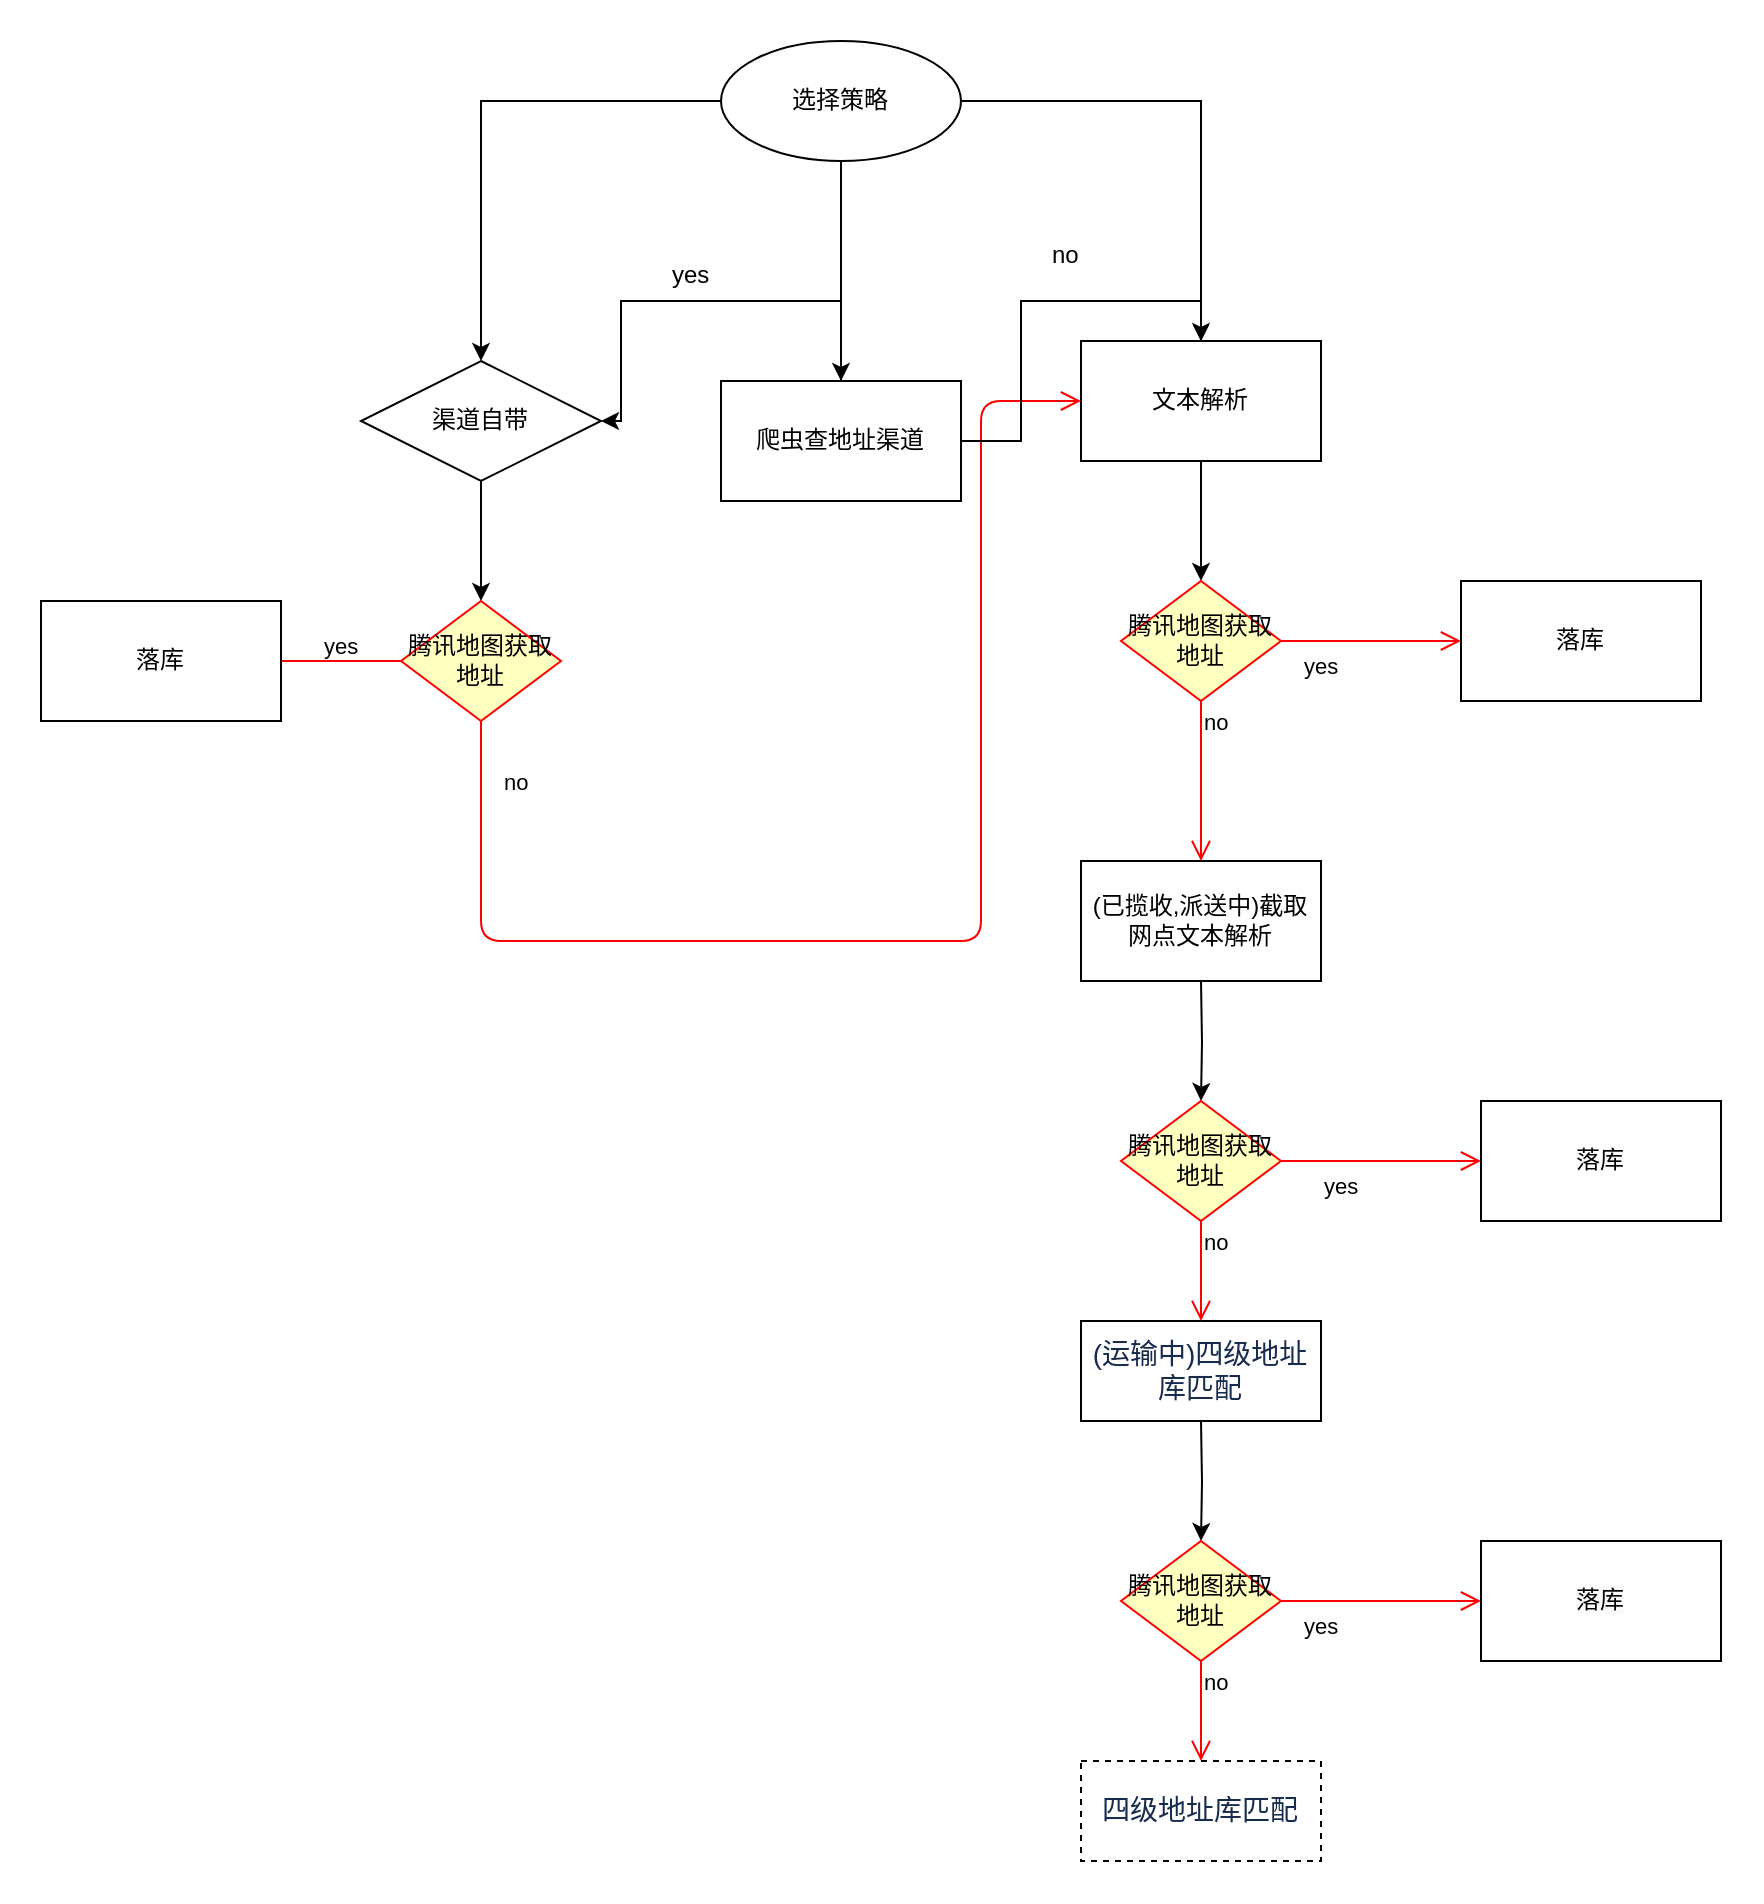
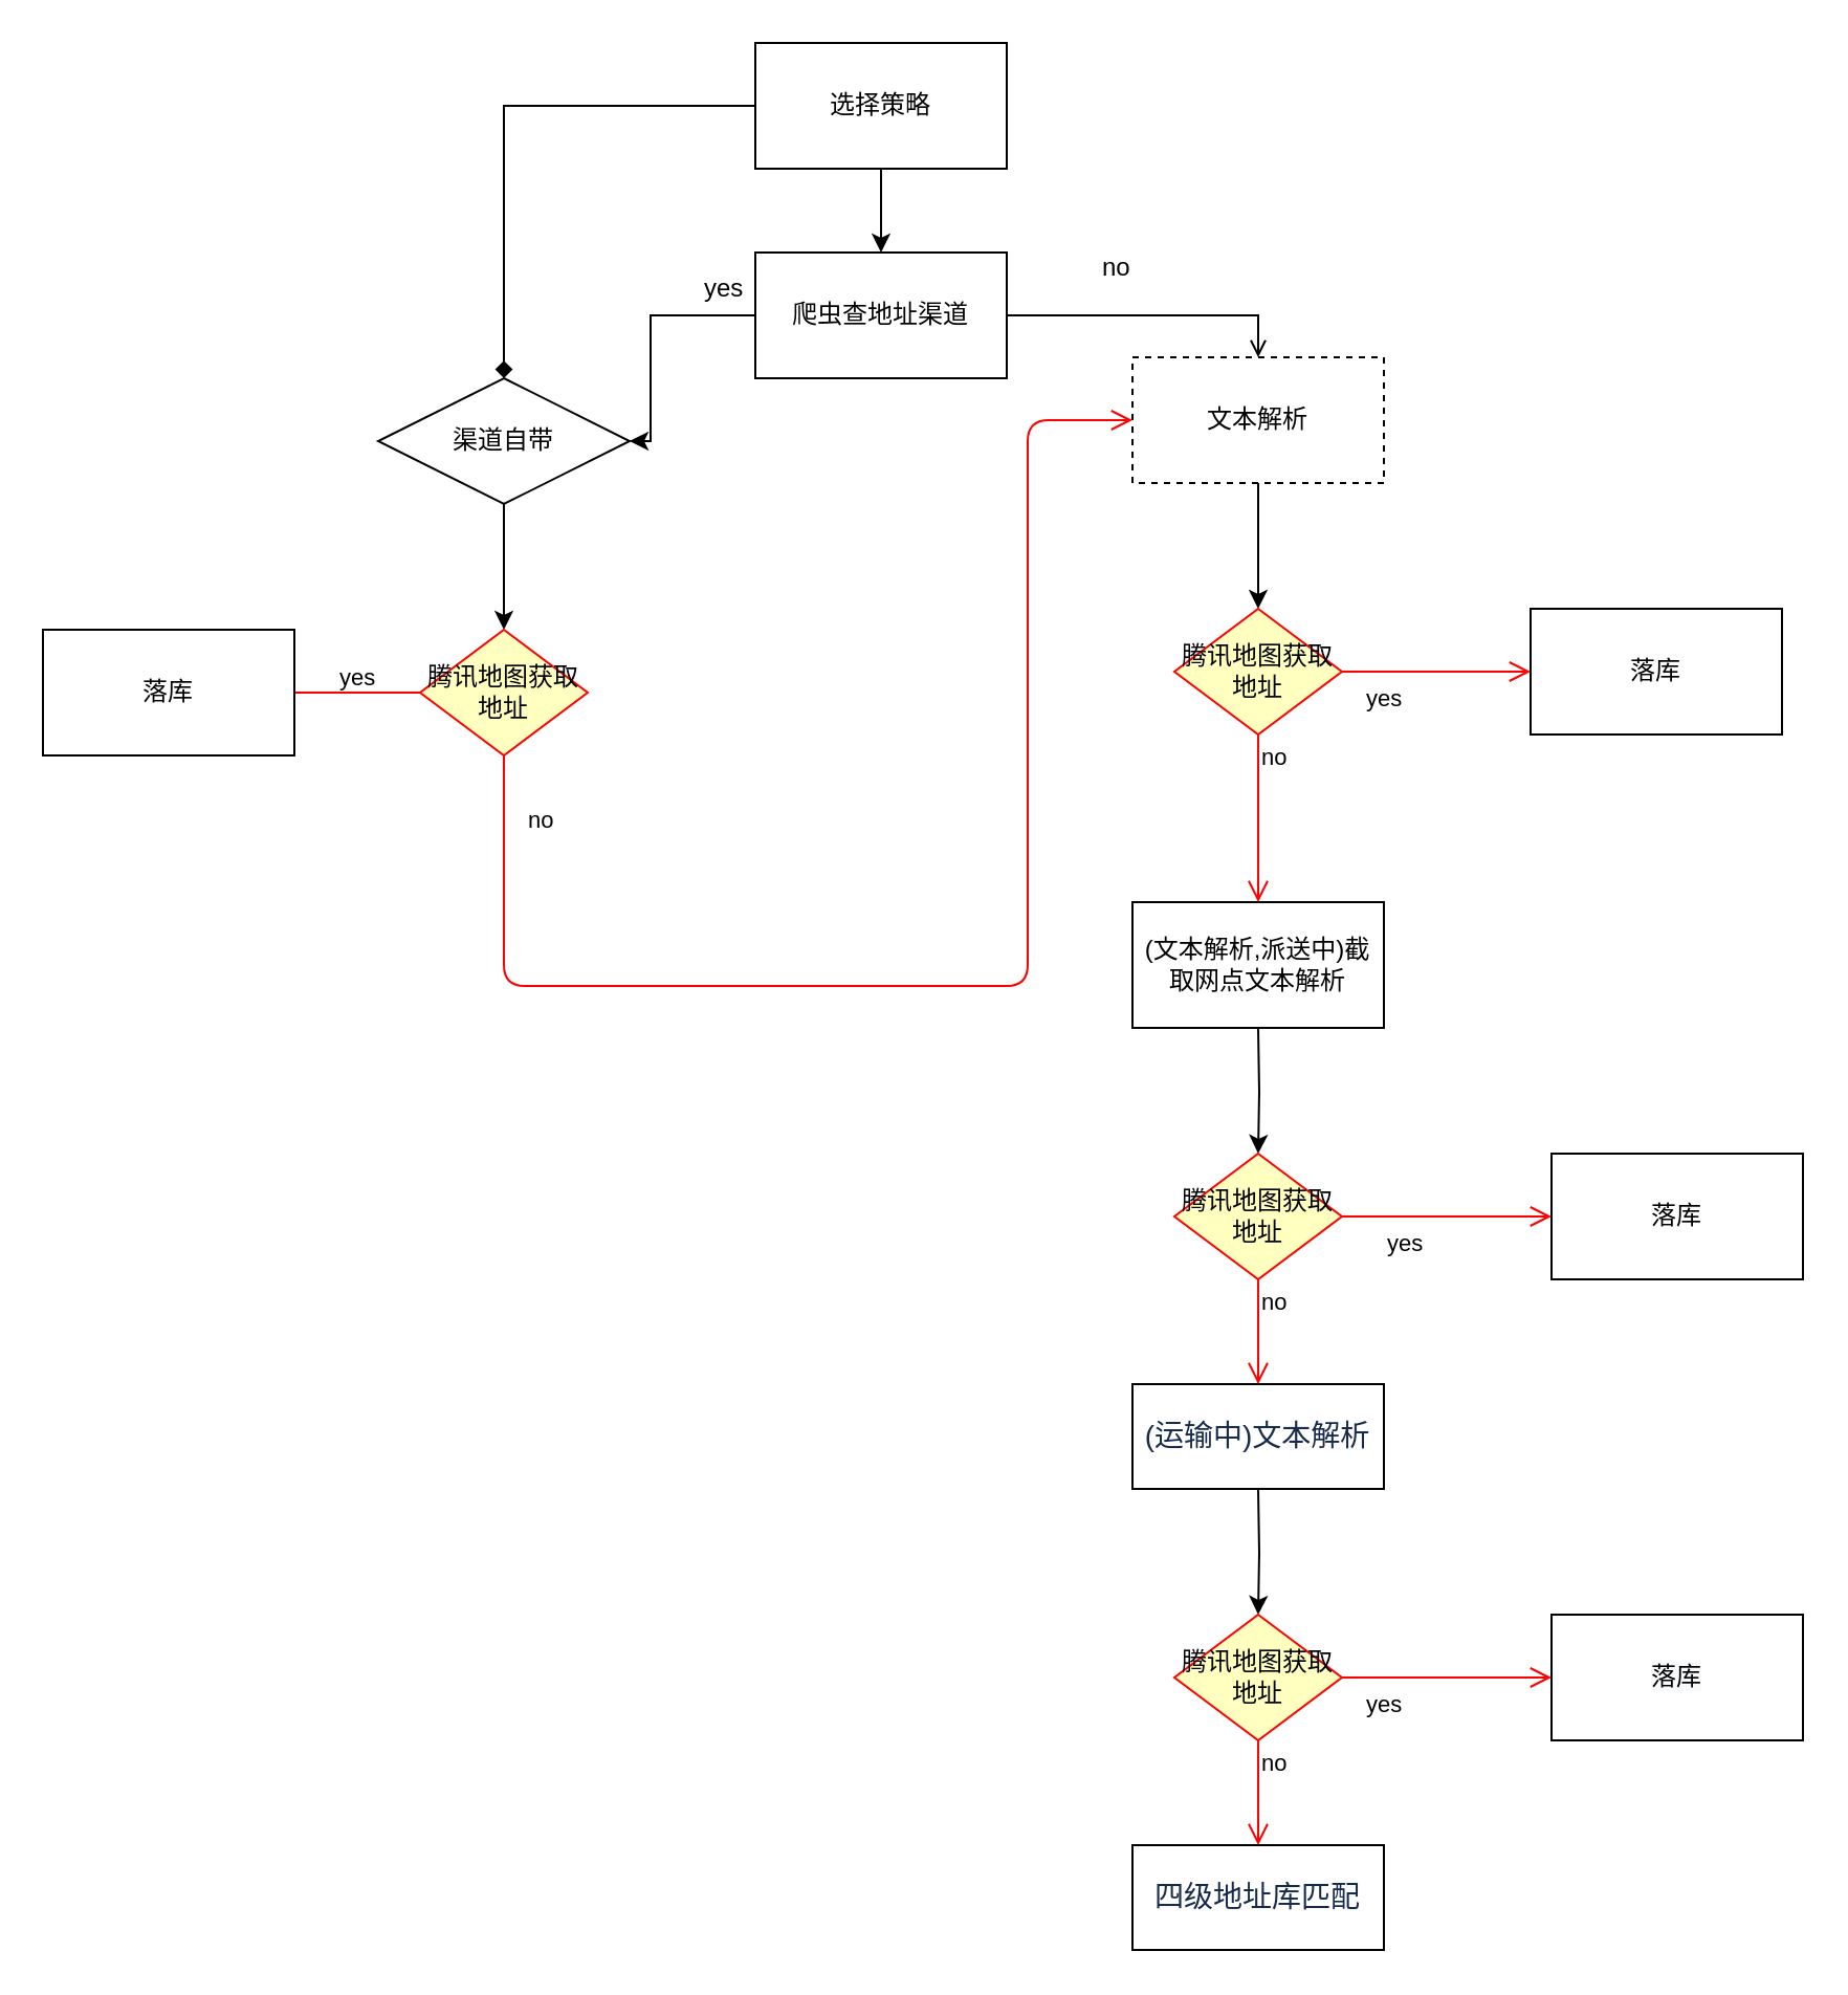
  <mxCell id="0" />
  <mxCell id="1" parent="0" />
- <mxCell id="2" style="edgeStyle=orthogonalEdgeStyle;rounded=0;orthogonalLoop=1;jettySize=auto;html=1;" edge="1" parent="1" source="5" target="7"><mxGeometry relative="1" as="geometry" /></mxCell>
- <mxCell id="3" style="edgeStyle=orthogonalEdgeStyle;rounded=0;orthogonalLoop=1;jettySize=auto;html=1;" edge="1" parent="1" source="5" target="9"><mxGeometry relative="1" as="geometry" /></mxCell>
+ <mxCell id="2" style="edgeStyle=orthogonalEdgeStyle;rounded=0;orthogonalLoop=1;jettySize=auto;html=1;endArrow=diamond;" edge="1" parent="1" source="5" target="7"><mxGeometry relative="1" as="geometry" /></mxCell>
  <mxCell id="4" style="edgeStyle=orthogonalEdgeStyle;rounded=0;orthogonalLoop=1;jettySize=auto;html=1;" edge="1" parent="1" source="5" target="33"><mxGeometry relative="1" as="geometry" /></mxCell>
- <mxCell id="5" value="&lt;span&gt;选择策略&lt;/span&gt;" style="ellipse;whiteSpace=wrap;html=1;" vertex="1" parent="1"><mxGeometry x="360" y="20" width="120" height="60" as="geometry" /></mxCell>
+ <mxCell id="5" value="&lt;span&gt;选择策略&lt;/span&gt;" style="rounded=0;whiteSpace=wrap;html=1;" vertex="1" parent="1"><mxGeometry x="360" y="20" width="120" height="60" as="geometry" /></mxCell>
  <mxCell id="6" style="edgeStyle=orthogonalEdgeStyle;rounded=0;orthogonalLoop=1;jettySize=auto;html=1;" edge="1" parent="1" source="7" target="27"><mxGeometry relative="1" as="geometry" /></mxCell>
  <mxCell id="7" value="渠道自带" style="rhombus;whiteSpace=wrap;html=1;" vertex="1" parent="1"><mxGeometry x="180" y="180" width="120" height="60" as="geometry" /></mxCell>
  <mxCell id="8" style="edgeStyle=orthogonalEdgeStyle;rounded=0;orthogonalLoop=1;jettySize=auto;html=1;" edge="1" parent="1" source="9" target="11"><mxGeometry relative="1" as="geometry" /></mxCell>
- <mxCell id="9" value="文本解析" style="rounded=0;whiteSpace=wrap;html=1;" vertex="1" parent="1"><mxGeometry x="540" y="170" width="120" height="60" as="geometry" /></mxCell>
- <mxCell id="10" value="(已揽收,派送中)截取网点文本解析" style="rounded=0;whiteSpace=wrap;html=1;" vertex="1" parent="1"><mxGeometry x="540" y="430" width="120" height="60" as="geometry" /></mxCell>
+ <mxCell id="9" value="文本解析" style="rounded=0;whiteSpace=wrap;html=1;dashed=1;" vertex="1" parent="1"><mxGeometry x="540" y="170" width="120" height="60" as="geometry" /></mxCell>
+ <mxCell id="10" value="(文本解析,派送中)截取网点文本解析" style="rounded=0;whiteSpace=wrap;html=1;" vertex="1" parent="1"><mxGeometry x="540" y="430" width="120" height="60" as="geometry" /></mxCell>
  <mxCell id="11" value="腾讯地图获取地址" style="rhombus;whiteSpace=wrap;html=1;fillColor=#ffffc0;strokeColor=#ff0000;" vertex="1" parent="1"><mxGeometry x="560" y="290" width="80" height="60" as="geometry" /></mxCell>
  <mxCell id="12" value="no" style="edgeStyle=orthogonalEdgeStyle;html=1;align=left;verticalAlign=bottom;endArrow=open;endSize=8;strokeColor=#ff0000;entryX=0;entryY=0.5;entryDx=0;entryDy=0;" edge="1" source="11" parent="1" target="14"><mxGeometry x="-1" y="-64" relative="1" as="geometry"><mxPoint x="690" y="310" as="targetPoint" /><mxPoint x="-40" y="-14" as="offset" /></mxGeometry></mxCell>
  <mxCell id="13" value="yes" style="edgeStyle=orthogonalEdgeStyle;html=1;align=left;verticalAlign=top;endArrow=open;endSize=8;strokeColor=#ff0000;entryX=0.5;entryY=0;entryDx=0;entryDy=0;" edge="1" source="11" parent="1" target="10"><mxGeometry x="-1" y="58" relative="1" as="geometry"><mxPoint x="530" y="330" as="targetPoint" /><mxPoint x="-8" y="-30" as="offset" /></mxGeometry></mxCell>
  <mxCell id="14" value="&lt;span&gt;落库&lt;/span&gt;" style="rounded=0;whiteSpace=wrap;html=1;" vertex="1" parent="1"><mxGeometry x="730" y="290" width="120" height="60" as="geometry" /></mxCell>
  <mxCell id="15" style="edgeStyle=orthogonalEdgeStyle;rounded=0;orthogonalLoop=1;jettySize=auto;html=1;" edge="1" parent="1" target="17"><mxGeometry relative="1" as="geometry"><mxPoint x="600" y="490" as="sourcePoint" /></mxGeometry></mxCell>
- <mxCell id="16" value="&lt;span style=&quot;color: rgb(23 , 43 , 77) ; font-family: , , &amp;#34;segoe ui&amp;#34; , &amp;#34;roboto&amp;#34; , &amp;#34;oxygen&amp;#34; , &amp;#34;ubuntu&amp;#34; , &amp;#34;fira sans&amp;#34; , &amp;#34;droid sans&amp;#34; , &amp;#34;helvetica neue&amp;#34; , sans-serif ; font-size: 14px ; text-align: left ; background-color: rgb(255 , 255 , 255)&quot;&gt;(运输中)四级地址库匹配&lt;/span&gt;" style="rounded=0;whiteSpace=wrap;html=1;" vertex="1" parent="1"><mxGeometry x="540" y="660" width="120" height="50" as="geometry" /></mxCell>
+ <mxCell id="16" value="&lt;span style=&quot;color: rgb(23 , 43 , 77) ; font-family: , , &amp;#34;segoe ui&amp;#34; , &amp;#34;roboto&amp;#34; , &amp;#34;oxygen&amp;#34; , &amp;#34;ubuntu&amp;#34; , &amp;#34;fira sans&amp;#34; , &amp;#34;droid sans&amp;#34; , &amp;#34;helvetica neue&amp;#34; , sans-serif ; font-size: 14px ; text-align: left ; background-color: rgb(255 , 255 , 255)&quot;&gt;(运输中)文本解析&lt;/span&gt;" style="rounded=0;whiteSpace=wrap;html=1;" vertex="1" parent="1"><mxGeometry x="540" y="660" width="120" height="50" as="geometry" /></mxCell>
  <mxCell id="17" value="腾讯地图获取地址" style="rhombus;whiteSpace=wrap;html=1;fillColor=#ffffc0;strokeColor=#ff0000;" vertex="1" parent="1"><mxGeometry x="560" y="550" width="80" height="60" as="geometry" /></mxCell>
  <mxCell id="18" value="no" style="edgeStyle=orthogonalEdgeStyle;html=1;align=left;verticalAlign=bottom;endArrow=open;endSize=8;strokeColor=#ff0000;entryX=0;entryY=0.5;entryDx=0;entryDy=0;" edge="1" parent="1" source="17" target="20"><mxGeometry x="-1" y="-64" relative="1" as="geometry"><mxPoint x="740" y="570" as="targetPoint" /><mxPoint x="-40" y="-14" as="offset" /></mxGeometry></mxCell>
  <mxCell id="19" value="yes" style="edgeStyle=orthogonalEdgeStyle;html=1;align=left;verticalAlign=top;endArrow=open;endSize=8;strokeColor=#ff0000;entryX=0.5;entryY=0;entryDx=0;entryDy=0;" edge="1" parent="1" source="17" target="16"><mxGeometry x="-1" y="67" relative="1" as="geometry"><mxPoint x="580" y="590" as="targetPoint" /><mxPoint x="-7" y="-30" as="offset" /></mxGeometry></mxCell>
  <mxCell id="20" value="落库" style="rounded=0;whiteSpace=wrap;html=1;" vertex="1" parent="1"><mxGeometry x="740" y="550" width="120" height="60" as="geometry" /></mxCell>
  <mxCell id="21" style="edgeStyle=orthogonalEdgeStyle;rounded=0;orthogonalLoop=1;jettySize=auto;html=1;" edge="1" parent="1" target="23"><mxGeometry relative="1" as="geometry"><mxPoint x="600" y="710" as="sourcePoint" /></mxGeometry></mxCell>
- <mxCell id="22" value="&lt;span style=&quot;color: rgb(23 , 43 , 77) ; font-family: , , &amp;#34;segoe ui&amp;#34; , &amp;#34;roboto&amp;#34; , &amp;#34;oxygen&amp;#34; , &amp;#34;ubuntu&amp;#34; , &amp;#34;fira sans&amp;#34; , &amp;#34;droid sans&amp;#34; , &amp;#34;helvetica neue&amp;#34; , sans-serif ; font-size: 14px ; text-align: left ; background-color: rgb(255 , 255 , 255)&quot;&gt;四级地址库匹配&lt;/span&gt;" style="rounded=0;whiteSpace=wrap;html=1;dashed=1;" vertex="1" parent="1"><mxGeometry x="540" y="880" width="120" height="50" as="geometry" /></mxCell>
+ <mxCell id="22" value="&lt;span style=&quot;color: rgb(23 , 43 , 77) ; font-family: , , &amp;#34;segoe ui&amp;#34; , &amp;#34;roboto&amp;#34; , &amp;#34;oxygen&amp;#34; , &amp;#34;ubuntu&amp;#34; , &amp;#34;fira sans&amp;#34; , &amp;#34;droid sans&amp;#34; , &amp;#34;helvetica neue&amp;#34; , sans-serif ; font-size: 14px ; text-align: left ; background-color: rgb(255 , 255 , 255)&quot;&gt;四级地址库匹配&lt;/span&gt;" style="rounded=0;whiteSpace=wrap;html=1;" vertex="1" parent="1"><mxGeometry x="540" y="880" width="120" height="50" as="geometry" /></mxCell>
  <mxCell id="23" value="腾讯地图获取地址" style="rhombus;whiteSpace=wrap;html=1;fillColor=#ffffc0;strokeColor=#ff0000;" vertex="1" parent="1"><mxGeometry x="560" y="770" width="80" height="60" as="geometry" /></mxCell>
  <mxCell id="24" value="no" style="edgeStyle=orthogonalEdgeStyle;html=1;align=left;verticalAlign=bottom;endArrow=open;endSize=8;strokeColor=#ff0000;entryX=0;entryY=0.5;entryDx=0;entryDy=0;" edge="1" parent="1" source="23" target="26"><mxGeometry x="-1" y="-64" relative="1" as="geometry"><mxPoint x="740" y="790" as="targetPoint" /><mxPoint x="-40" y="-14" as="offset" /></mxGeometry></mxCell>
  <mxCell id="25" value="yes" style="edgeStyle=orthogonalEdgeStyle;html=1;align=left;verticalAlign=top;endArrow=open;endSize=8;strokeColor=#ff0000;entryX=0.5;entryY=0;entryDx=0;entryDy=0;" edge="1" parent="1" source="23" target="22"><mxGeometry x="-1" y="58" relative="1" as="geometry"><mxPoint x="580" y="810" as="targetPoint" /><mxPoint x="-8" y="-30" as="offset" /></mxGeometry></mxCell>
  <mxCell id="26" value="&lt;meta charset=&quot;utf-8&quot;&gt;&lt;span style=&quot;color: rgb(0, 0, 0); font-family: helvetica; font-size: 12px; font-style: normal; font-weight: 400; letter-spacing: normal; text-align: center; text-indent: 0px; text-transform: none; word-spacing: 0px; background-color: rgb(248, 249, 250); display: inline; float: none;&quot;&gt;落库&lt;/span&gt;" style="rounded=0;whiteSpace=wrap;html=1;" vertex="1" parent="1"><mxGeometry x="740" y="770" width="120" height="60" as="geometry" /></mxCell>
  <mxCell id="27" value="腾讯地图获取地址" style="rhombus;whiteSpace=wrap;html=1;fillColor=#ffffc0;strokeColor=#ff0000;" vertex="1" parent="1"><mxGeometry x="200" y="300" width="80" height="60" as="geometry" /></mxCell>
  <mxCell id="28" value="no" style="edgeStyle=orthogonalEdgeStyle;html=1;align=left;verticalAlign=bottom;endArrow=open;endSize=8;strokeColor=#ff0000;" edge="1" parent="1" source="27"><mxGeometry x="-1" y="86" relative="1" as="geometry"><mxPoint x="70" y="330" as="targetPoint" /><mxPoint x="50" y="-16" as="offset" /></mxGeometry></mxCell>
  <mxCell id="29" value="yes" style="edgeStyle=orthogonalEdgeStyle;html=1;align=left;verticalAlign=top;endArrow=open;endSize=8;strokeColor=#ff0000;entryX=0;entryY=0.5;entryDx=0;entryDy=0;" edge="1" parent="1" source="27" target="9"><mxGeometry x="-1" y="-94" relative="1" as="geometry"><mxPoint x="290" y="400" as="targetPoint" /><mxPoint x="14" y="-50" as="offset" /><Array as="points"><mxPoint x="240" y="470" /><mxPoint x="490" y="470" /><mxPoint x="490" y="200" /></Array></mxGeometry></mxCell>
  <mxCell id="30" value="落库" style="rounded=0;whiteSpace=wrap;html=1;" vertex="1" parent="1"><mxGeometry x="20" y="300" width="120" height="60" as="geometry" /></mxCell>
  <mxCell id="31" style="edgeStyle=orthogonalEdgeStyle;rounded=0;orthogonalLoop=1;jettySize=auto;html=1;entryX=1;entryY=0.5;entryDx=0;entryDy=0;" edge="1" parent="1" source="33" target="7"><mxGeometry relative="1" as="geometry"><Array as="points"><mxPoint x="310" y="150" /><mxPoint x="310" y="210" /></Array></mxGeometry></mxCell>
  <mxCell id="32" style="edgeStyle=orthogonalEdgeStyle;rounded=0;orthogonalLoop=1;jettySize=auto;html=1;entryX=0.5;entryY=0;entryDx=0;entryDy=0;endArrow=open;" edge="1" parent="1" source="33" target="9"><mxGeometry relative="1" as="geometry" /></mxCell>
- <mxCell id="33" value="爬虫查地址渠道" style="rounded=0;whiteSpace=wrap;html=1;" vertex="1" parent="1"><mxGeometry x="360" y="190" width="120" height="60" as="geometry" /></mxCell>
+ <mxCell id="33" value="爬虫查地址渠道" style="rounded=0;whiteSpace=wrap;html=1;" vertex="1" parent="1"><mxGeometry x="360" y="120" width="120" height="60" as="geometry" /></mxCell>
  <mxCell id="34" value="yes" style="text;strokeColor=none;fillColor=none;align=left;verticalAlign=middle;spacingTop=-1;spacingLeft=4;spacingRight=4;rotatable=0;labelPosition=right;points=[];portConstraint=eastwest;" vertex="1" parent="1"><mxGeometry x="310" y="130" width="20" height="14" as="geometry" /></mxCell>
  <mxCell id="35" value="no" style="text;strokeColor=none;fillColor=none;align=left;verticalAlign=middle;spacingTop=-1;spacingLeft=4;spacingRight=4;rotatable=0;labelPosition=right;points=[];portConstraint=eastwest;" vertex="1" parent="1"><mxGeometry x="500" y="120" width="20" height="14" as="geometry" /></mxCell>
